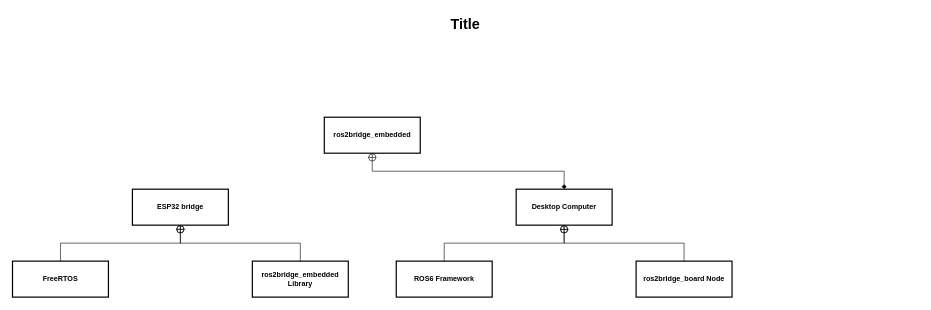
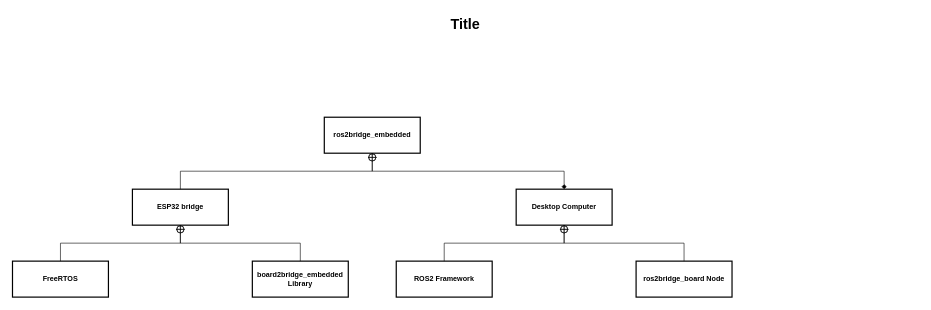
  <mxCell id="0" style=";html=1;" />
  <mxCell id="1" style=";html=1;" parent="0" />
  <mxCell id="2" value="Title" style="text;strokeColor=none;fillColor=none;html=1;fontSize=24;fontStyle=1;verticalAlign=middle;align=center;" parent="1" vertex="1"><mxGeometry x="20" y="20" width="1510" height="40" as="geometry" /></mxCell>
  <mxCell id="3" value="ros2bridge_embedded" style="shape=rect;strokeWidth=2;fontStyle=1;html=1;whiteSpace=wrap;align=center;" vertex="1" parent="1"><mxGeometry x="540" y="195" width="160" height="60" as="geometry" /></mxCell>
  <mxCell id="4" value="" style="align=left;html=1;verticalAlign=middle;labelPosition=right;verticalLabelPosition=middle;labelBackgroundColor=none;fontSize=10" connectable="0" vertex="1" parent="3"><mxGeometry x="160" y="30" as="geometry" /></mxCell>
  <mxCell id="5" value="Desktop Computer" style="shape=rect;strokeWidth=2;fontStyle=1;html=1;whiteSpace=wrap;align=center;" vertex="1" parent="1"><mxGeometry x="860" y="315" width="160" height="60" as="geometry" /></mxCell>
  <mxCell id="6" value="" style="align=left;html=1;verticalAlign=middle;labelPosition=right;verticalLabelPosition=middle;labelBackgroundColor=none;fontSize=10" connectable="0" vertex="1" parent="5"><mxGeometry x="160" y="30" as="geometry" /></mxCell>
  <mxCell id="7" value="ESP32 bridge" style="shape=rect;strokeWidth=2;fontStyle=1;html=1;whiteSpace=wrap;align=center;" vertex="1" parent="1"><mxGeometry x="220" y="315" width="160" height="60" as="geometry" /></mxCell>
  <mxCell id="8" value="" style="align=left;html=1;verticalAlign=middle;labelPosition=right;verticalLabelPosition=middle;labelBackgroundColor=none;fontSize=10" connectable="0" vertex="1" parent="7"><mxGeometry x="160" y="30" as="geometry" /></mxCell>
+ <mxCell id="9" value="" style="edgeStyle=none;html=1;startArrow=sysMLPackCont;startSize=12;endArrow=none;rounded=0;entryX=0.5;entryY=0;entryDx=0;entryDy=0;exitX=0.5;exitY=1;exitDx=0;exitDy=0;" edge="1" parent="1" source="3" target="7"><mxGeometry width="160" relative="1" as="geometry"><mxPoint x="650" y="325" as="sourcePoint" /><mxPoint x="800" y="575" as="targetPoint" /><Array as="points"><mxPoint x="620" y="285" /><mxPoint x="300" y="285" /></Array></mxGeometry></mxCell>
  <mxCell id="10" value="" style="edgeStyle=none;html=1;startArrow=sysMLPackCont;startSize=12;endArrow=diamond;rounded=0;exitX=0.5;exitY=1;exitDx=0;exitDy=0;entryX=0.5;entryY=0;entryDx=0;entryDy=0;" edge="1" parent="1" source="3" target="5"><mxGeometry width="160" relative="1" as="geometry"><mxPoint x="620" y="265" as="sourcePoint" /><mxPoint x="700" y="365" as="targetPoint" /><Array as="points"><mxPoint x="620" y="285" /><mxPoint x="940" y="285" /></Array></mxGeometry></mxCell>
  <mxCell id="11" value="FreeRTOS" style="shape=rect;strokeWidth=2;fontStyle=1;html=1;whiteSpace=wrap;align=center;" vertex="1" parent="1"><mxGeometry x="20" y="435" width="160" height="60" as="geometry" /></mxCell>
  <mxCell id="12" value="" style="align=left;html=1;verticalAlign=middle;labelPosition=right;verticalLabelPosition=middle;labelBackgroundColor=none;fontSize=10" connectable="0" vertex="1" parent="11"><mxGeometry x="160" y="30" as="geometry" /></mxCell>
- <mxCell id="13" value="ros2bridge_embedded Library" style="shape=rect;strokeWidth=2;fontStyle=1;html=1;whiteSpace=wrap;align=center;" vertex="1" parent="1"><mxGeometry x="420" y="435" width="160" height="60" as="geometry" /></mxCell>
+ <mxCell id="13" value="board2bridge_embedded Library" style="shape=rect;strokeWidth=2;fontStyle=1;html=1;whiteSpace=wrap;align=center;" vertex="1" parent="1"><mxGeometry x="420" y="435" width="160" height="60" as="geometry" /></mxCell>
  <mxCell id="14" value="" style="align=left;html=1;verticalAlign=middle;labelPosition=right;verticalLabelPosition=middle;labelBackgroundColor=none;fontSize=10" connectable="0" vertex="1" parent="13"><mxGeometry x="160" y="30" as="geometry" /></mxCell>
  <mxCell id="15" value="" style="edgeStyle=none;html=1;startArrow=sysMLPackCont;startSize=12;endArrow=none;rounded=0;entryX=0.5;entryY=0;entryDx=0;entryDy=0;exitX=0.5;exitY=1;exitDx=0;exitDy=0;" edge="1" parent="1" source="7" target="11"><mxGeometry width="160" relative="1" as="geometry"><mxPoint x="340" y="395" as="sourcePoint" /><mxPoint x="430" y="464.41" as="targetPoint" /><Array as="points"><mxPoint x="300" y="405" /><mxPoint x="100" y="405" /></Array></mxGeometry></mxCell>
- <mxCell id="16" value="ROS6 Framework" style="shape=rect;strokeWidth=2;fontStyle=1;html=1;whiteSpace=wrap;align=center;" vertex="1" parent="1"><mxGeometry x="660" y="435" width="160" height="60" as="geometry" /></mxCell>
+ <mxCell id="16" value="ROS2 Framework" style="shape=rect;strokeWidth=2;fontStyle=1;html=1;whiteSpace=wrap;align=center;" vertex="1" parent="1"><mxGeometry x="660" y="435" width="160" height="60" as="geometry" /></mxCell>
  <mxCell id="17" value="" style="align=left;html=1;verticalAlign=middle;labelPosition=right;verticalLabelPosition=middle;labelBackgroundColor=none;fontSize=10" connectable="0" vertex="1" parent="16"><mxGeometry x="160" y="30" as="geometry" /></mxCell>
  <mxCell id="18" value="ros2bridge_board Node" style="shape=rect;strokeWidth=2;fontStyle=1;html=1;whiteSpace=wrap;align=center;" vertex="1" parent="1"><mxGeometry x="1060" y="435" width="160" height="60" as="geometry" /></mxCell>
  <mxCell id="19" value="" style="align=left;html=1;verticalAlign=middle;labelPosition=right;verticalLabelPosition=middle;labelBackgroundColor=none;fontSize=10" connectable="0" vertex="1" parent="18"><mxGeometry x="160" y="30" as="geometry" /></mxCell>
  <mxCell id="20" value="" style="edgeStyle=none;html=1;startArrow=sysMLPackCont;startSize=12;endArrow=none;rounded=0;entryX=0.5;entryY=0;entryDx=0;entryDy=0;exitX=0.5;exitY=1;exitDx=0;exitDy=0;" edge="1" parent="1" target="16"><mxGeometry width="160" relative="1" as="geometry"><mxPoint x="940" y="375" as="sourcePoint" /><mxPoint x="1030" y="464.41" as="targetPoint" /><Array as="points"><mxPoint x="940" y="405" /><mxPoint x="740" y="405" /></Array></mxGeometry></mxCell>
  <mxCell id="21" value="" style="edgeStyle=none;html=1;startArrow=sysMLPackCont;startSize=12;endArrow=none;rounded=0;entryX=0.5;entryY=0;entryDx=0;entryDy=0;exitX=0.5;exitY=1;exitDx=0;exitDy=0;" edge="1" parent="1" target="18"><mxGeometry width="160" relative="1" as="geometry"><mxPoint x="940" y="375" as="sourcePoint" /><mxPoint x="740" y="435" as="targetPoint" /><Array as="points"><mxPoint x="940" y="405" /><mxPoint x="1140" y="405" /></Array></mxGeometry></mxCell>
  <mxCell id="22" value="" style="edgeStyle=none;html=1;startArrow=sysMLPackCont;startSize=12;endArrow=none;rounded=0;entryX=0.5;entryY=0;entryDx=0;entryDy=0;exitX=0.5;exitY=1;exitDx=0;exitDy=0;" edge="1" parent="1" target="13"><mxGeometry width="160" relative="1" as="geometry"><mxPoint x="300" y="375" as="sourcePoint" /><mxPoint x="100" y="435" as="targetPoint" /><Array as="points"><mxPoint x="300" y="405" /><mxPoint x="500" y="405" /></Array></mxGeometry></mxCell>
